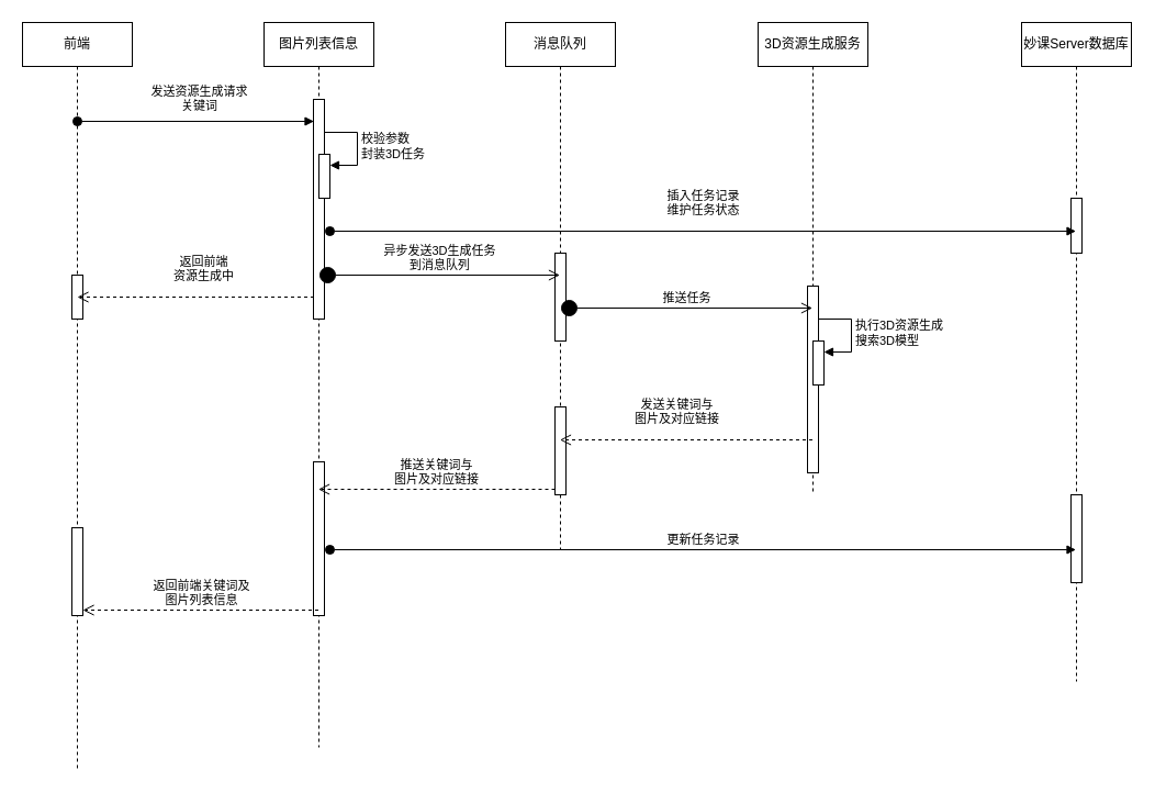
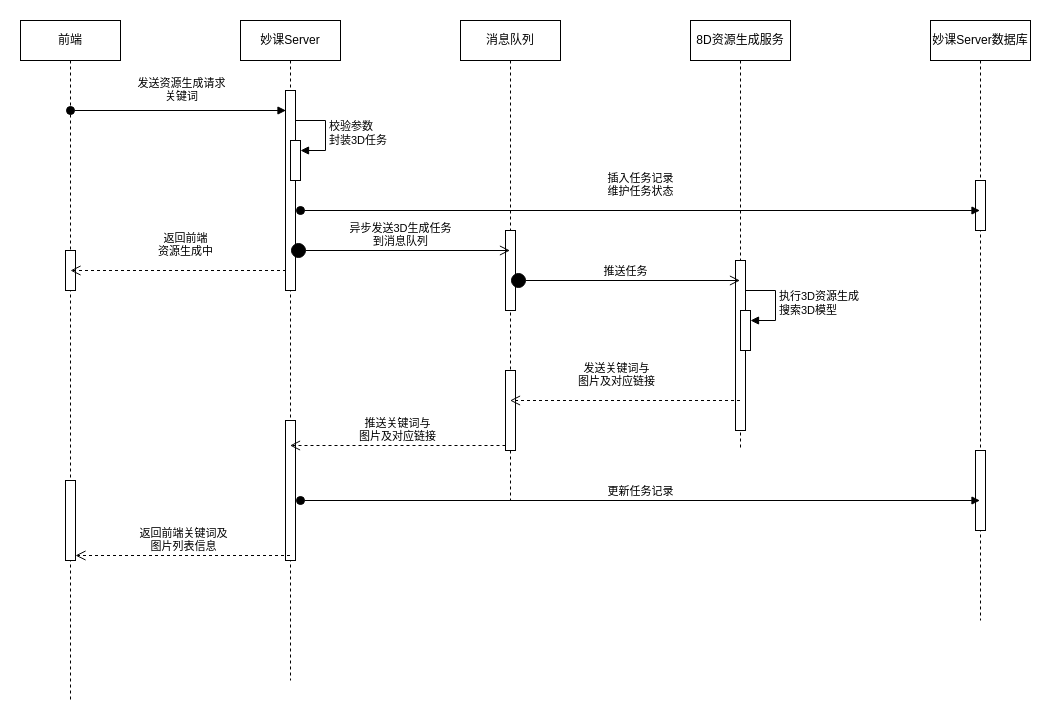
  <mxCell id="0" />
  <mxCell id="1" parent="0" />
  <mxCell id="2" value="前端" style="shape=umlLifeline;perimeter=lifelinePerimeter;whiteSpace=wrap;html=1;container=1;dropTarget=0;collapsible=0;recursiveResize=0;outlineConnect=0;portConstraint=eastwest;newEdgeStyle={&quot;curved&quot;:0,&quot;rounded&quot;:0};" vertex="1" parent="1"><mxGeometry x="20" y="20" width="100" height="680" as="geometry" /></mxCell>
  <mxCell id="3" value="" style="html=1;points=[[0,0,0,0,5],[0,1,0,0,-5],[1,0,0,0,5],[1,1,0,0,-5]];perimeter=orthogonalPerimeter;outlineConnect=0;targetShapes=umlLifeline;portConstraint=eastwest;newEdgeStyle={&quot;curved&quot;:0,&quot;rounded&quot;:0};" vertex="1" parent="2"><mxGeometry x="45" y="230" width="10" height="40" as="geometry" /></mxCell>
  <mxCell id="4" value="" style="html=1;points=[[0,0,0,0,5],[0,1,0,0,-5],[1,0,0,0,5],[1,1,0,0,-5]];perimeter=orthogonalPerimeter;outlineConnect=0;targetShapes=umlLifeline;portConstraint=eastwest;newEdgeStyle={&quot;curved&quot;:0,&quot;rounded&quot;:0};" vertex="1" parent="2"><mxGeometry x="45" y="460" width="10" height="80" as="geometry" /></mxCell>
- <mxCell id="5" value="图片列表信息" style="shape=umlLifeline;perimeter=lifelinePerimeter;whiteSpace=wrap;html=1;container=1;dropTarget=0;collapsible=0;recursiveResize=0;outlineConnect=0;portConstraint=eastwest;newEdgeStyle={&quot;curved&quot;:0,&quot;rounded&quot;:0};" vertex="1" parent="1"><mxGeometry x="240" y="20" width="100" height="660" as="geometry" /></mxCell>
+ <mxCell id="5" value="妙课Server" style="shape=umlLifeline;perimeter=lifelinePerimeter;whiteSpace=wrap;html=1;container=1;dropTarget=0;collapsible=0;recursiveResize=0;outlineConnect=0;portConstraint=eastwest;newEdgeStyle={&quot;curved&quot;:0,&quot;rounded&quot;:0};" vertex="1" parent="1"><mxGeometry x="240" y="20" width="100" height="660" as="geometry" /></mxCell>
  <mxCell id="6" value="" style="html=1;points=[[0,0,0,0,5],[0,1,0,0,-5],[1,0,0,0,5],[1,1,0,0,-5]];perimeter=orthogonalPerimeter;outlineConnect=0;targetShapes=umlLifeline;portConstraint=eastwest;newEdgeStyle={&quot;curved&quot;:0,&quot;rounded&quot;:0};" vertex="1" parent="5"><mxGeometry x="45" y="70" width="10" height="200" as="geometry" /></mxCell>
  <mxCell id="7" value="" style="html=1;points=[[0,0,0,0,5],[0,1,0,0,-5],[1,0,0,0,5],[1,1,0,0,-5]];perimeter=orthogonalPerimeter;outlineConnect=0;targetShapes=umlLifeline;portConstraint=eastwest;newEdgeStyle={&quot;curved&quot;:0,&quot;rounded&quot;:0};" vertex="1" parent="5"><mxGeometry x="50" y="120" width="10" height="40" as="geometry" /></mxCell>
  <mxCell id="8" value="校验参数&lt;div&gt;封装3D任务&lt;/div&gt;" style="html=1;align=left;spacingLeft=2;endArrow=block;rounded=0;edgeStyle=orthogonalEdgeStyle;curved=0;rounded=0;" edge="1" target="7" parent="5"><mxGeometry x="0.012" relative="1" as="geometry"><mxPoint x="55" y="100" as="sourcePoint" /><Array as="points"><mxPoint x="85" y="130" /></Array><mxPoint as="offset" /></mxGeometry></mxCell>
  <mxCell id="9" value="" style="html=1;points=[[0,0,0,0,5],[0,1,0,0,-5],[1,0,0,0,5],[1,1,0,0,-5]];perimeter=orthogonalPerimeter;outlineConnect=0;targetShapes=umlLifeline;portConstraint=eastwest;newEdgeStyle={&quot;curved&quot;:0,&quot;rounded&quot;:0};" vertex="1" parent="5"><mxGeometry x="45" y="400" width="10" height="140" as="geometry" /></mxCell>
  <mxCell id="10" value="消息队列" style="shape=umlLifeline;perimeter=lifelinePerimeter;whiteSpace=wrap;html=1;container=1;dropTarget=0;collapsible=0;recursiveResize=0;outlineConnect=0;portConstraint=eastwest;newEdgeStyle={&quot;curved&quot;:0,&quot;rounded&quot;:0};" vertex="1" parent="1"><mxGeometry x="460" y="20" width="100" height="480" as="geometry" /></mxCell>
  <mxCell id="11" value="" style="html=1;points=[[0,0,0,0,5],[0,1,0,0,-5],[1,0,0,0,5],[1,1,0,0,-5]];perimeter=orthogonalPerimeter;outlineConnect=0;targetShapes=umlLifeline;portConstraint=eastwest;newEdgeStyle={&quot;curved&quot;:0,&quot;rounded&quot;:0};" vertex="1" parent="10"><mxGeometry x="45" y="210" width="10" height="80" as="geometry" /></mxCell>
  <mxCell id="12" value="" style="html=1;points=[[0,0,0,0,5],[0,1,0,0,-5],[1,0,0,0,5],[1,1,0,0,-5]];perimeter=orthogonalPerimeter;outlineConnect=0;targetShapes=umlLifeline;portConstraint=eastwest;newEdgeStyle={&quot;curved&quot;:0,&quot;rounded&quot;:0};" vertex="1" parent="10"><mxGeometry x="45" y="350" width="10" height="80" as="geometry" /></mxCell>
- <mxCell id="13" value="3D资源生成服务" style="shape=umlLifeline;perimeter=lifelinePerimeter;whiteSpace=wrap;html=1;container=1;dropTarget=0;collapsible=0;recursiveResize=0;outlineConnect=0;portConstraint=eastwest;newEdgeStyle={&quot;curved&quot;:0,&quot;rounded&quot;:0};" vertex="1" parent="1"><mxGeometry x="690" y="20" width="100" height="430" as="geometry" /></mxCell>
+ <mxCell id="13" value="8D资源生成服务" style="shape=umlLifeline;perimeter=lifelinePerimeter;whiteSpace=wrap;html=1;container=1;dropTarget=0;collapsible=0;recursiveResize=0;outlineConnect=0;portConstraint=eastwest;newEdgeStyle={&quot;curved&quot;:0,&quot;rounded&quot;:0};" vertex="1" parent="1"><mxGeometry x="690" y="20" width="100" height="430" as="geometry" /></mxCell>
  <mxCell id="14" value="" style="html=1;points=[[0,0,0,0,5],[0,1,0,0,-5],[1,0,0,0,5],[1,1,0,0,-5]];perimeter=orthogonalPerimeter;outlineConnect=0;targetShapes=umlLifeline;portConstraint=eastwest;newEdgeStyle={&quot;curved&quot;:0,&quot;rounded&quot;:0};" vertex="1" parent="13"><mxGeometry x="45" y="240" width="10" height="170" as="geometry" /></mxCell>
  <mxCell id="15" value="" style="html=1;points=[[0,0,0,0,5],[0,1,0,0,-5],[1,0,0,0,5],[1,1,0,0,-5]];perimeter=orthogonalPerimeter;outlineConnect=0;targetShapes=umlLifeline;portConstraint=eastwest;newEdgeStyle={&quot;curved&quot;:0,&quot;rounded&quot;:0};" vertex="1" parent="13"><mxGeometry x="50" y="290" width="10" height="40" as="geometry" /></mxCell>
  <mxCell id="16" value="执行3D资源生成&lt;div&gt;搜索3D模型&lt;/div&gt;" style="html=1;align=left;spacingLeft=2;endArrow=block;rounded=0;edgeStyle=orthogonalEdgeStyle;curved=0;rounded=0;" edge="1" target="15" parent="13"><mxGeometry relative="1" as="geometry"><mxPoint x="55" y="270" as="sourcePoint" /><Array as="points"><mxPoint x="85" y="300" /></Array></mxGeometry></mxCell>
  <mxCell id="17" value="妙课Server数据库" style="shape=umlLifeline;perimeter=lifelinePerimeter;whiteSpace=wrap;html=1;container=1;dropTarget=0;collapsible=0;recursiveResize=0;outlineConnect=0;portConstraint=eastwest;newEdgeStyle={&quot;curved&quot;:0,&quot;rounded&quot;:0};" vertex="1" parent="1"><mxGeometry x="930" y="20" width="100" height="600" as="geometry" /></mxCell>
  <mxCell id="18" value="" style="html=1;points=[[0,0,0,0,5],[0,1,0,0,-5],[1,0,0,0,5],[1,1,0,0,-5]];perimeter=orthogonalPerimeter;outlineConnect=0;targetShapes=umlLifeline;portConstraint=eastwest;newEdgeStyle={&quot;curved&quot;:0,&quot;rounded&quot;:0};" vertex="1" parent="17"><mxGeometry x="45" y="160" width="10" height="50" as="geometry" /></mxCell>
  <mxCell id="19" value="" style="html=1;points=[[0,0,0,0,5],[0,1,0,0,-5],[1,0,0,0,5],[1,1,0,0,-5]];perimeter=orthogonalPerimeter;outlineConnect=0;targetShapes=umlLifeline;portConstraint=eastwest;newEdgeStyle={&quot;curved&quot;:0,&quot;rounded&quot;:0};" vertex="1" parent="17"><mxGeometry x="45" y="430" width="10" height="80" as="geometry" /></mxCell>
  <mxCell id="20" value="发送资源生成请求&lt;div&gt;关键词&lt;/div&gt;" style="html=1;verticalAlign=bottom;startArrow=oval;endArrow=block;startSize=8;curved=0;rounded=0;entryX=0;entryY=0;entryDx=0;entryDy=5;" edge="1" parent="1"><mxGeometry x="0.03" y="5" relative="1" as="geometry"><mxPoint y="110" as="sourcePoint" x="70" /><mxPoint x="285.5" y="110" as="targetPoint" /><mxPoint as="offset" /></mxGeometry></mxCell>
  <mxCell id="21" value="插入任务记录&lt;div&gt;维护任务状态&lt;/div&gt;" style="html=1;verticalAlign=bottom;startArrow=oval;startFill=1;endArrow=block;startSize=8;curved=0;rounded=0;" edge="1" parent="1" target="17"><mxGeometry x="0.001" y="10" width="60" relative="1" as="geometry"><mxPoint x="300" y="210" as="sourcePoint" /><mxPoint x="360" y="210" as="targetPoint" /><mxPoint as="offset" /></mxGeometry></mxCell>
  <mxCell id="22" value="返回前端&lt;div&gt;资源生成中&lt;/div&gt;" style="html=1;verticalAlign=bottom;endArrow=open;dashed=1;endSize=8;curved=0;rounded=0;sourcePerimeterSpacing=1;" edge="1" parent="1"><mxGeometry x="-0.067" y="-10" relative="1" as="geometry"><mxPoint x="285.5" y="270" as="sourcePoint" /><mxPoint y="270" as="targetPoint" x="70" /><mxPoint as="offset" /></mxGeometry></mxCell>
  <mxCell id="23" value="异步发送3D生成任务&lt;div&gt;到消息队列&lt;/div&gt;" style="html=1;verticalAlign=bottom;startArrow=circle;startFill=1;endArrow=open;startSize=6;endSize=8;curved=0;rounded=0;" edge="1" parent="1" target="10"><mxGeometry width="80" relative="1" as="geometry"><mxPoint x="290" y="250" as="sourcePoint" /><mxPoint x="370" y="250" as="targetPoint" /></mxGeometry></mxCell>
  <mxCell id="24" value="推送任务" style="html=1;verticalAlign=bottom;startArrow=circle;startFill=1;endArrow=open;startSize=6;endSize=8;curved=0;rounded=0;" edge="1" parent="1" target="13"><mxGeometry width="80" relative="1" as="geometry"><mxPoint x="510" y="280" as="sourcePoint" /><mxPoint x="590" y="280" as="targetPoint" /></mxGeometry></mxCell>
  <mxCell id="25" value="发送关键词与&lt;div&gt;图片及对应链接&lt;/div&gt;" style="html=1;verticalAlign=bottom;endArrow=open;dashed=1;endSize=8;curved=0;rounded=0;" edge="1" parent="1" source="13" target="10"><mxGeometry x="0.078" y="-10" relative="1" as="geometry"><mxPoint x="710" y="400" as="sourcePoint" /><mxPoint x="630" y="400" as="targetPoint" /><Array as="points"><mxPoint x="680" y="400" /></Array><mxPoint as="offset" /></mxGeometry></mxCell>
  <mxCell id="26" value="推送关键词与&lt;div&gt;图片及对应链接&lt;/div&gt;" style="html=1;verticalAlign=bottom;endArrow=open;dashed=1;endSize=8;curved=0;rounded=0;exitX=0;exitY=1;exitDx=0;exitDy=-5;exitPerimeter=0;" edge="1" parent="1" source="12" target="5"><mxGeometry relative="1" as="geometry"><mxPoint x="440" y="430" as="sourcePoint" /><mxPoint x="360" y="430" as="targetPoint" /></mxGeometry></mxCell>
  <mxCell id="27" value="更新任务记录" style="html=1;verticalAlign=bottom;startArrow=oval;startFill=1;endArrow=block;startSize=8;curved=0;rounded=0;" edge="1" parent="1" target="17"><mxGeometry width="60" relative="1" as="geometry"><mxPoint x="300" y="500" as="sourcePoint" /><mxPoint x="360" y="500" as="targetPoint" /></mxGeometry></mxCell>
  <mxCell id="28" value="返回前端关键词及&lt;div&gt;图片列表信息&lt;/div&gt;" style="html=1;verticalAlign=bottom;endArrow=open;dashed=1;endSize=8;curved=0;rounded=0;entryX=1;entryY=1;entryDx=0;entryDy=-5;entryPerimeter=0;" edge="1" parent="1" source="5" target="4"><mxGeometry relative="1" as="geometry"><mxPoint x="210" y="550" as="sourcePoint" /><mxPoint x="130" y="550" as="targetPoint" /></mxGeometry></mxCell>
